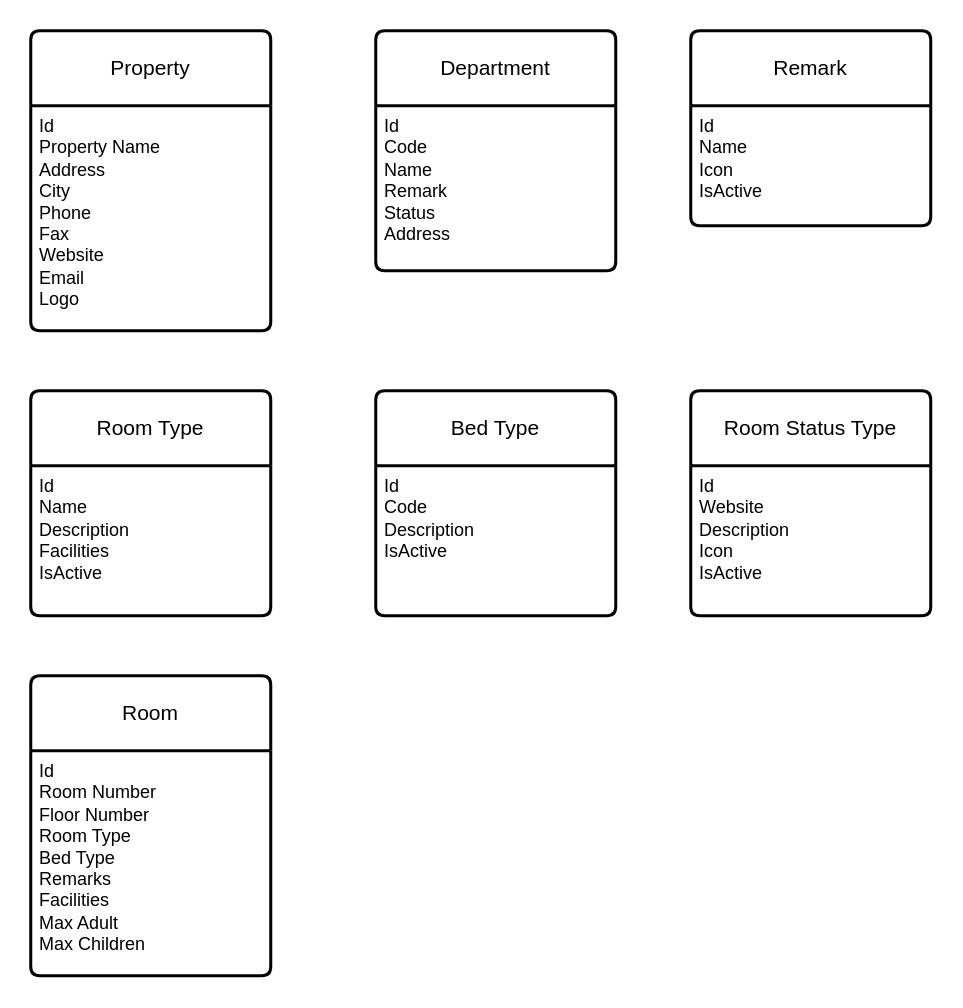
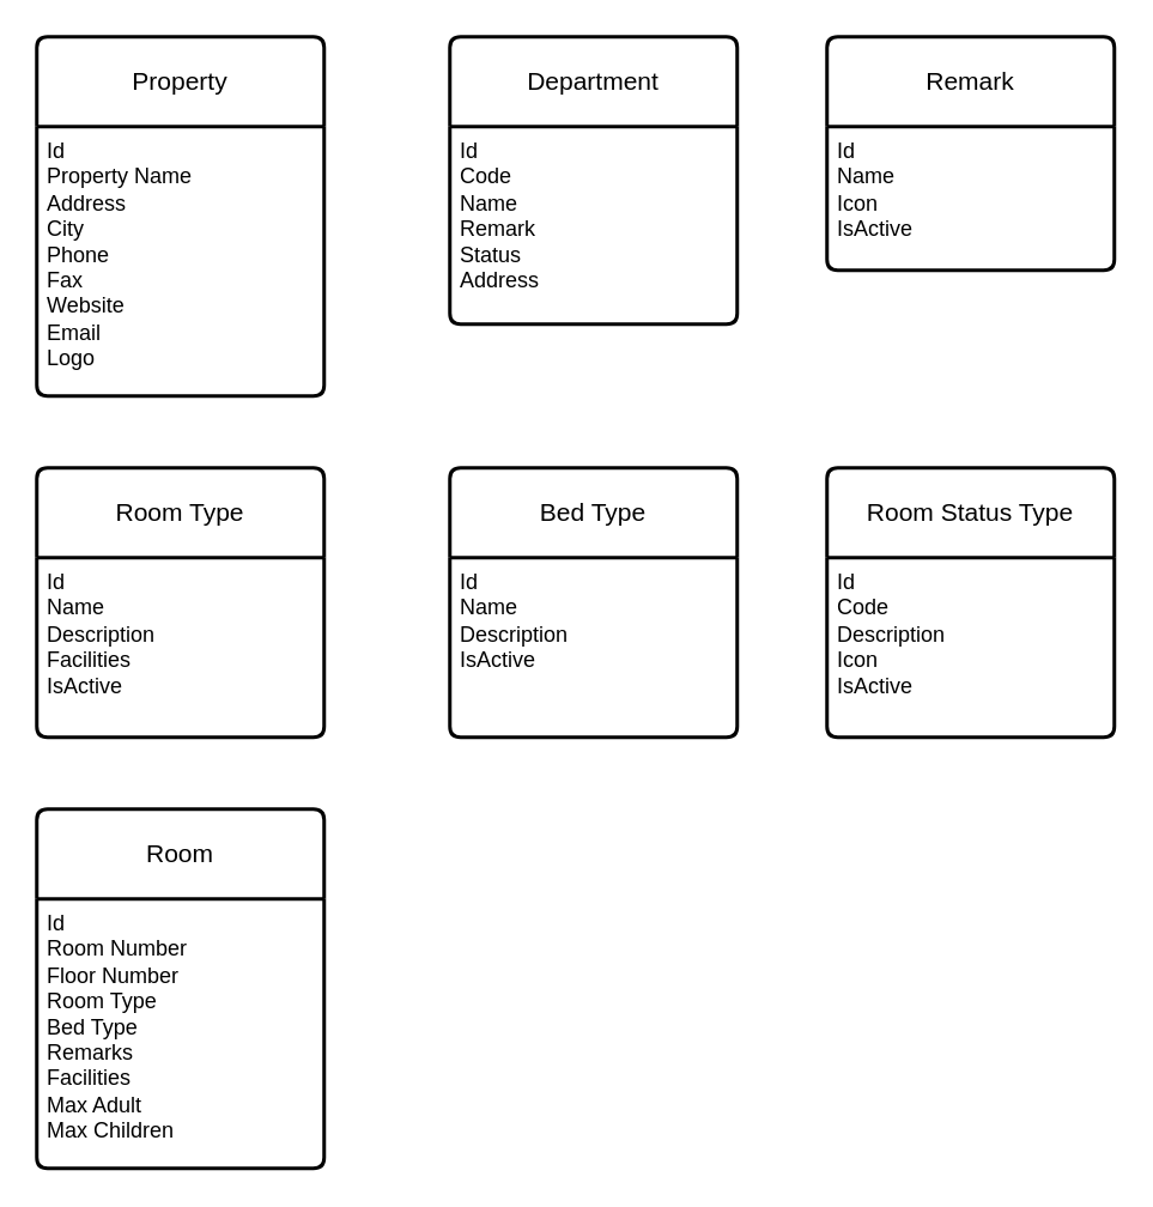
  <mxCell id="0" />
  <mxCell id="1" parent="0" />
  <mxCell id="2" value="Property" style="swimlane;childLayout=stackLayout;horizontal=1;startSize=50;horizontalStack=0;rounded=1;fontSize=14;fontStyle=0;strokeWidth=2;resizeParent=0;resizeLast=1;shadow=0;dashed=0;align=center;arcSize=4;whiteSpace=wrap;html=1;" parent="1" vertex="1"><mxGeometry x="20" y="20" width="160" height="200" as="geometry" /></mxCell>
  <mxCell id="3" value="&lt;div&gt;Id&lt;/div&gt;Property Name&lt;div&gt;&lt;span style=&quot;background-color: transparent;&quot;&gt;Address&lt;/span&gt;&lt;/div&gt;&lt;div&gt;&lt;span style=&quot;background-color: transparent;&quot;&gt;City&lt;/span&gt;&lt;/div&gt;&lt;div&gt;&lt;span style=&quot;background-color: transparent;&quot;&gt;Phone&lt;br&gt;&lt;/span&gt;&lt;span style=&quot;background-color: transparent;&quot;&gt;Fax&lt;/span&gt;&lt;/div&gt;&lt;div&gt;&lt;span style=&quot;background-color: transparent;&quot;&gt;Website&lt;/span&gt;&lt;/div&gt;&lt;div&gt;&lt;span style=&quot;background-color: transparent;&quot;&gt;Email&lt;/span&gt;&lt;/div&gt;&lt;div&gt;&lt;span style=&quot;background-color: transparent;&quot;&gt;Logo&lt;/span&gt;&lt;/div&gt;" style="align=left;strokeColor=none;fillColor=none;spacingLeft=4;spacingRight=4;fontSize=12;verticalAlign=top;resizable=0;rotatable=0;part=1;html=1;whiteSpace=wrap;" parent="2" vertex="1"><mxGeometry y="50" width="160" height="150" as="geometry" /></mxCell>
  <mxCell id="4" value="Department" style="swimlane;childLayout=stackLayout;horizontal=1;startSize=50;horizontalStack=0;rounded=1;fontSize=14;fontStyle=0;strokeWidth=2;resizeParent=0;resizeLast=1;shadow=0;dashed=0;align=center;arcSize=4;whiteSpace=wrap;html=1;" parent="1" vertex="1"><mxGeometry x="250" y="20" width="160" height="160" as="geometry" /></mxCell>
  <mxCell id="5" value="&lt;div&gt;Id&lt;/div&gt;Code&lt;div&gt;&lt;span style=&quot;background-color: transparent;&quot;&gt;Name&lt;/span&gt;&lt;/div&gt;&lt;div&gt;&lt;span style=&quot;background-color: transparent;&quot;&gt;Remark&lt;/span&gt;&lt;/div&gt;&lt;div&gt;&lt;span style=&quot;background-color: transparent;&quot;&gt;Status&lt;/span&gt;&lt;/div&gt;&lt;div&gt;&lt;span style=&quot;background-color: transparent;&quot;&gt;Address&lt;/span&gt;&lt;/div&gt;" style="align=left;strokeColor=none;fillColor=none;spacingLeft=4;fontSize=12;verticalAlign=top;resizable=0;rotatable=0;part=1;html=1;" parent="4" vertex="1"><mxGeometry y="50" width="160" height="110" as="geometry" /></mxCell>
  <mxCell id="6" value="Remark" style="swimlane;childLayout=stackLayout;horizontal=1;startSize=50;horizontalStack=0;rounded=1;fontSize=14;fontStyle=0;strokeWidth=2;resizeParent=0;resizeLast=1;shadow=0;dashed=0;align=center;arcSize=4;whiteSpace=wrap;html=1;" parent="1" vertex="1"><mxGeometry x="460" y="20" width="160" height="130" as="geometry" /></mxCell>
  <mxCell id="7" value="Id&lt;div&gt;Name&lt;/div&gt;&lt;div&gt;Icon&lt;/div&gt;&lt;div&gt;IsActive&lt;/div&gt;" style="align=left;strokeColor=none;fillColor=none;spacingLeft=4;fontSize=12;verticalAlign=top;resizable=0;rotatable=0;part=1;html=1;" parent="6" vertex="1"><mxGeometry y="50" width="160" height="80" as="geometry" /></mxCell>
  <mxCell id="8" value="Room Type" style="swimlane;childLayout=stackLayout;horizontal=1;startSize=50;horizontalStack=0;rounded=1;fontSize=14;fontStyle=0;strokeWidth=2;resizeParent=0;resizeLast=1;shadow=0;dashed=0;align=center;arcSize=4;whiteSpace=wrap;html=1;" parent="1" vertex="1"><mxGeometry x="20" y="260" width="160" height="150" as="geometry" /></mxCell>
  <mxCell id="9" value="Id&lt;div&gt;Name&lt;/div&gt;&lt;div&gt;Description&lt;/div&gt;&lt;div&gt;Facilities&lt;/div&gt;&lt;div&gt;IsActive&lt;/div&gt;" style="align=left;strokeColor=none;fillColor=none;spacingLeft=4;fontSize=12;verticalAlign=top;resizable=0;rotatable=0;part=1;html=1;" parent="8" vertex="1"><mxGeometry y="50" width="160" height="100" as="geometry" /></mxCell>
  <mxCell id="10" value="Bed Type" style="swimlane;childLayout=stackLayout;horizontal=1;startSize=50;horizontalStack=0;rounded=1;fontSize=14;fontStyle=0;strokeWidth=2;resizeParent=0;resizeLast=1;shadow=0;dashed=0;align=center;arcSize=4;whiteSpace=wrap;html=1;" parent="1" vertex="1"><mxGeometry x="250" y="260" width="160" height="150" as="geometry" /></mxCell>
- <mxCell id="11" value="Id&lt;div&gt;Code&lt;/div&gt;&lt;div&gt;Description&lt;/div&gt;&lt;div&gt;IsActive&lt;/div&gt;" style="align=left;strokeColor=none;fillColor=none;spacingLeft=4;fontSize=12;verticalAlign=top;resizable=0;rotatable=0;part=1;html=1;" parent="10" vertex="1"><mxGeometry y="50" width="160" height="100" as="geometry" /></mxCell>
+ <mxCell id="11" value="Id&lt;div&gt;Name&lt;/div&gt;&lt;div&gt;Description&lt;/div&gt;&lt;div&gt;IsActive&lt;/div&gt;" style="align=left;strokeColor=none;fillColor=none;spacingLeft=4;fontSize=12;verticalAlign=top;resizable=0;rotatable=0;part=1;html=1;" parent="10" vertex="1"><mxGeometry y="50" width="160" height="100" as="geometry" /></mxCell>
  <mxCell id="12" value="Room Status Type" style="swimlane;childLayout=stackLayout;horizontal=1;startSize=50;horizontalStack=0;rounded=1;fontSize=14;fontStyle=0;strokeWidth=2;resizeParent=0;resizeLast=1;shadow=0;dashed=0;align=center;arcSize=4;whiteSpace=wrap;html=1;" parent="1" vertex="1"><mxGeometry x="460" y="260" width="160" height="150" as="geometry" /></mxCell>
- <mxCell id="13" value="Id&lt;div&gt;Website&lt;br&gt;Description&lt;/div&gt;&lt;div&gt;Icon&lt;br&gt;IsActive&lt;/div&gt;" style="align=left;strokeColor=none;fillColor=none;spacingLeft=4;fontSize=12;verticalAlign=top;resizable=0;rotatable=0;part=1;html=1;" parent="12" vertex="1"><mxGeometry y="50" width="160" height="100" as="geometry" /></mxCell>
+ <mxCell id="13" value="Id&lt;div&gt;Code&lt;br&gt;Description&lt;/div&gt;&lt;div&gt;Icon&lt;br&gt;IsActive&lt;/div&gt;" style="align=left;strokeColor=none;fillColor=none;spacingLeft=4;fontSize=12;verticalAlign=top;resizable=0;rotatable=0;part=1;html=1;" parent="12" vertex="1"><mxGeometry y="50" width="160" height="100" as="geometry" /></mxCell>
  <mxCell id="14" value="Room" style="swimlane;childLayout=stackLayout;horizontal=1;startSize=50;horizontalStack=0;rounded=1;fontSize=14;fontStyle=0;strokeWidth=2;resizeParent=0;resizeLast=1;shadow=0;dashed=0;align=center;arcSize=4;whiteSpace=wrap;html=1;" parent="1" vertex="1"><mxGeometry x="20" y="450" width="160" height="200" as="geometry" /></mxCell>
  <mxCell id="15" value="&lt;div&gt;Id&lt;/div&gt;Room Number&lt;div&gt;Floor Number&lt;/div&gt;&lt;div&gt;Room Type&lt;/div&gt;&lt;div&gt;Bed Type&lt;/div&gt;&lt;div&gt;Remarks&lt;/div&gt;&lt;div&gt;Facilities&lt;/div&gt;&lt;div&gt;Max Adult&lt;/div&gt;&lt;div&gt;Max Children&lt;/div&gt;" style="align=left;strokeColor=none;fillColor=none;spacingLeft=4;fontSize=12;verticalAlign=top;resizable=0;rotatable=0;part=1;html=1;" parent="14" vertex="1"><mxGeometry y="50" width="160" height="150" as="geometry" /></mxCell>
